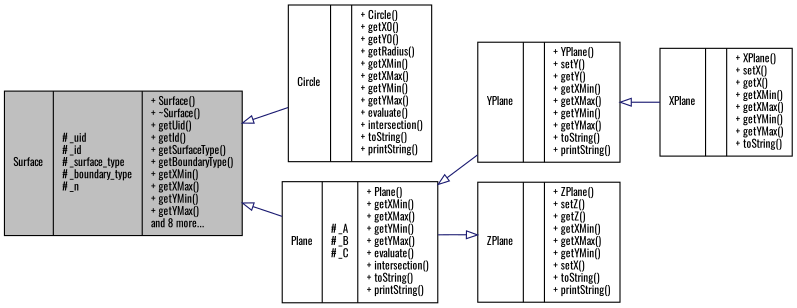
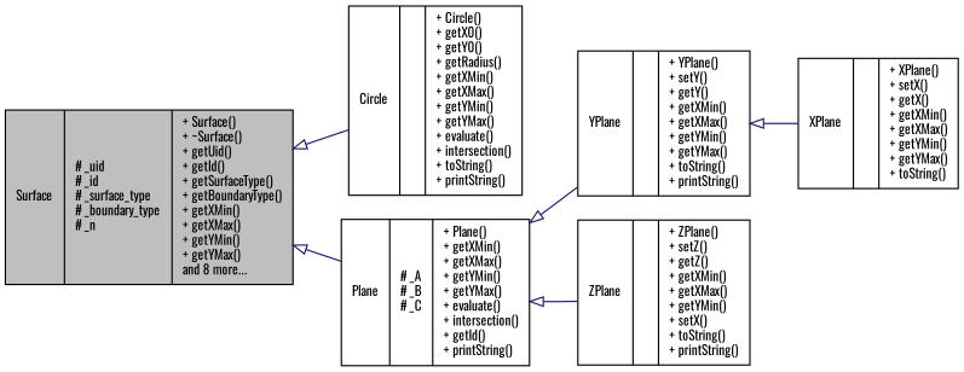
  digraph {
    fontname=Oswald
    rankdir=LR
    node [color=black fillcolor=white fontname=Oswald fontsize=10 shape=record style=filled]
    edge [arrowtail=onormal color=midnightblue dir=back fontname=Oswald fontsize=10 labelfontname=Helvetica labelfontsize=10 style=solid]
    n1 [fillcolor=grey75 fontcolor=black height=0.2 label="{Surface\n|# _uid\l# _id\l# _surface_type\l# _boundary_type\l# _n\l|+ Surface()\l+ ~Surface()\l+ getUid()\l+ getId()\l+ getSurfaceType()\l+ getBoundaryType()\l+ getXMin()\l+ getXMax()\l+ getYMin()\l+ getYMax()\land 8 more...\l}" width=0.4]
    n2 [height=0.2 label="{Circle\n||+ Circle()\l+ getX0()\l+ getY0()\l+ getRadius()\l+ getXMin()\l+ getXMax()\l+ getYMin()\l+ getYMax()\l+ evaluate()\l+ intersection()\l+ toString()\l+ printString()\l}" width=0.4]
-   n3 [height=0.2 label="{Plane\n|# _A\l# _B\l# _C\l|+ Plane()\l+ getXMin()\l+ getXMax()\l+ getYMin()\l+ getYMax()\l+ evaluate()\l+ intersection()\l+ toString()\l+ printString()\l}" width=0.4]
+   n3 [height=0.2 label="{Plane\n|# _A\l# _B\l# _C\l|+ Plane()\l+ getXMin()\l+ getXMax()\l+ getYMin()\l+ getYMax()\l+ evaluate()\l+ intersection()\l+ getId()\l+ printString()\l}" width=0.4]
    n4 [height=0.2 label="{YPlane\n||+ YPlane()\l+ setY()\l+ getY()\l+ getXMin()\l+ getXMax()\l+ getYMin()\l+ getYMax()\l+ toString()\l+ printString()\l}" width=0.4]
    n5 [height=0.2 label="{ZPlane\n||+ ZPlane()\l+ setZ()\l+ getZ()\l+ getXMin()\l+ getXMax()\l+ getYMin()\l+ setX()\l+ toString()\l+ printString()\l}" width=0.4]
    n6 [height=0.2 label="{XPlane\n||+ XPlane()\l+ setX()\l+ getX()\l+ getXMin()\l+ getXMax()\l+ getYMin()\l+ getYMax()\l+ toString()\l}" width=0.4]
    n1 -> n2
    n1 -> n3
    n3 -> n4
-   n5 -> n3
+   n3 -> n5
    n4 -> n6
  }
